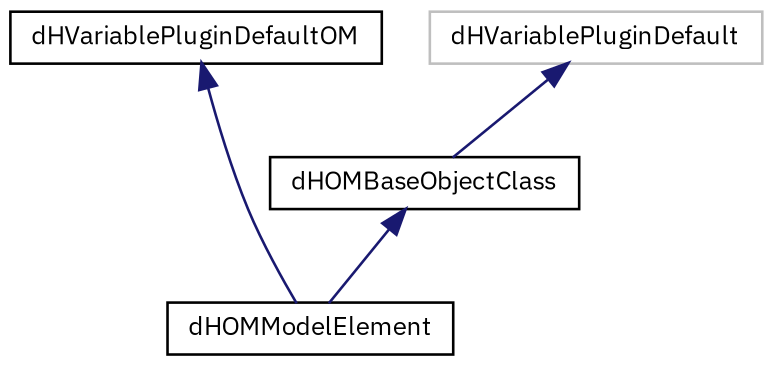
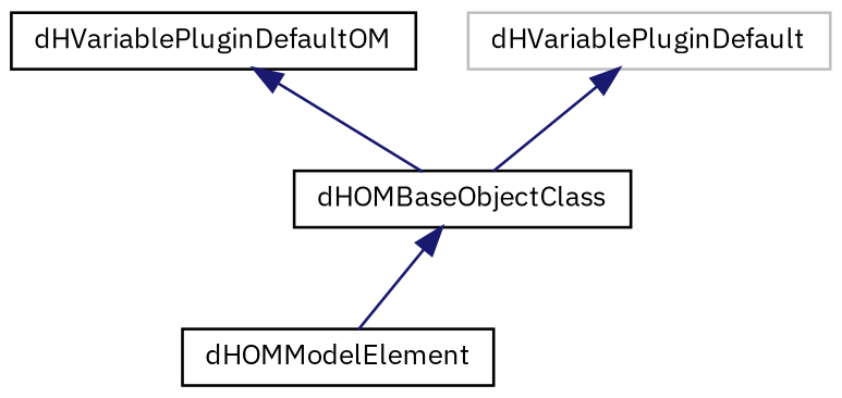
  digraph {
    fontname="IBM Plex Sans"
    node [color=black fillcolor=white fontname="IBM Plex Sans" fontsize=10 shape=record style=filled]
    edge [color=midnightblue dir=back fontname="IBM Plex Sans" fontsize=10 labelfontname=Helvetica labelfontsize=10 style=solid]
    n1 [height=0.2 label=dHOMModelElement width=0.4]
    n2 [height=0.2 label=dHOMBaseObjectClass width=0.4]
    n3 [height=0.2 label=dHVariablePluginDefaultOM width=0.4]
    n4 [color=grey75 height=0.2 label=dHVariablePluginDefault width=0.4]
    n2 -> n1
-   n3 -> n1
+   n3 -> n2
    n4 -> n2
  }
